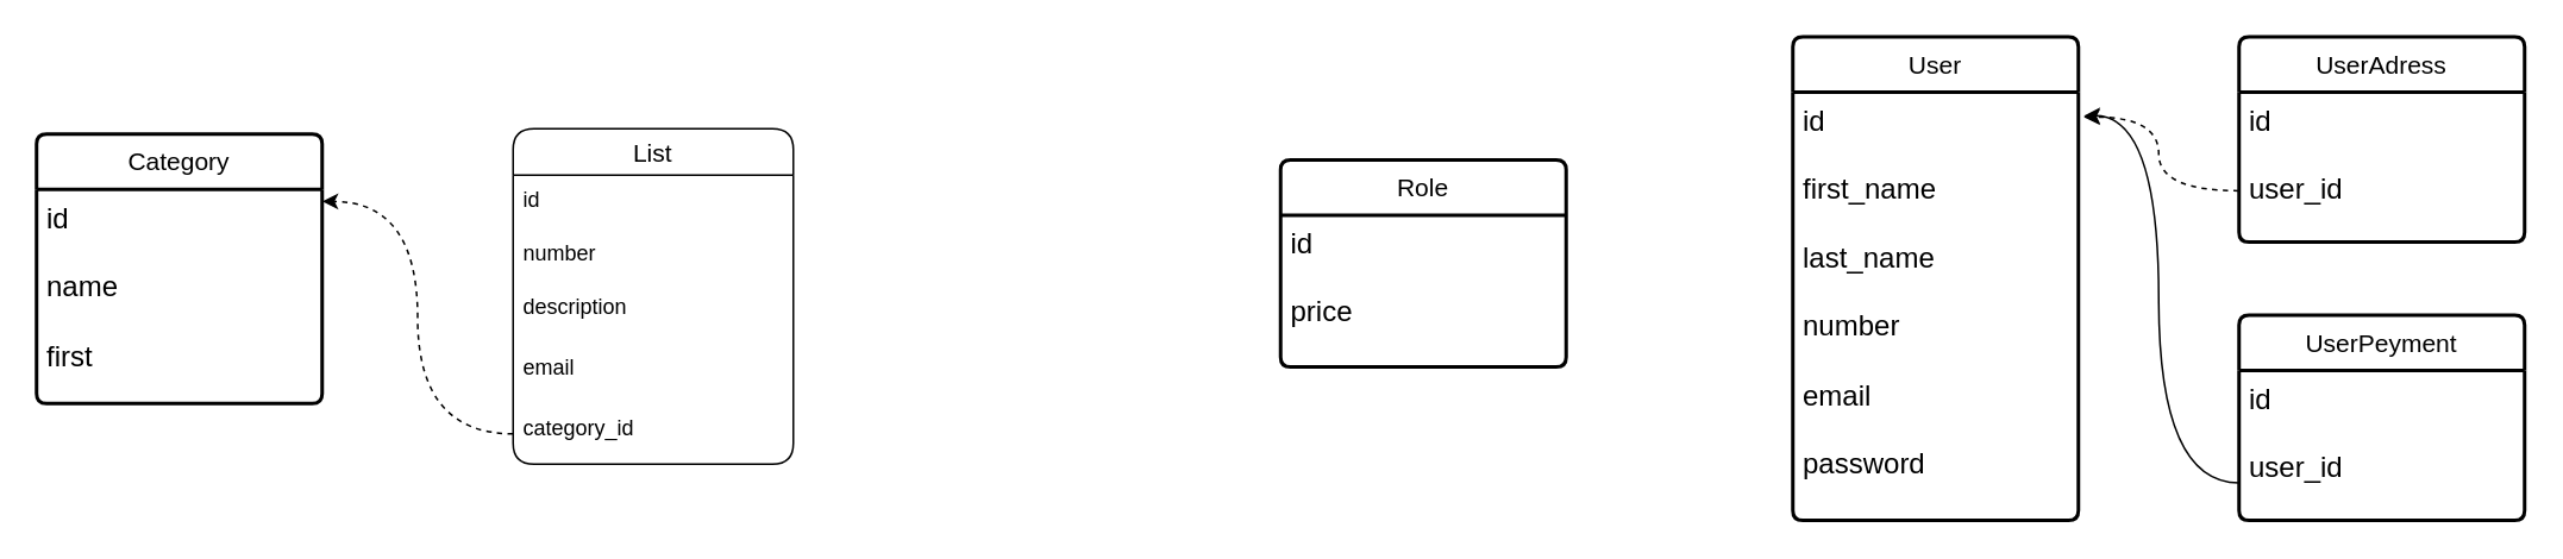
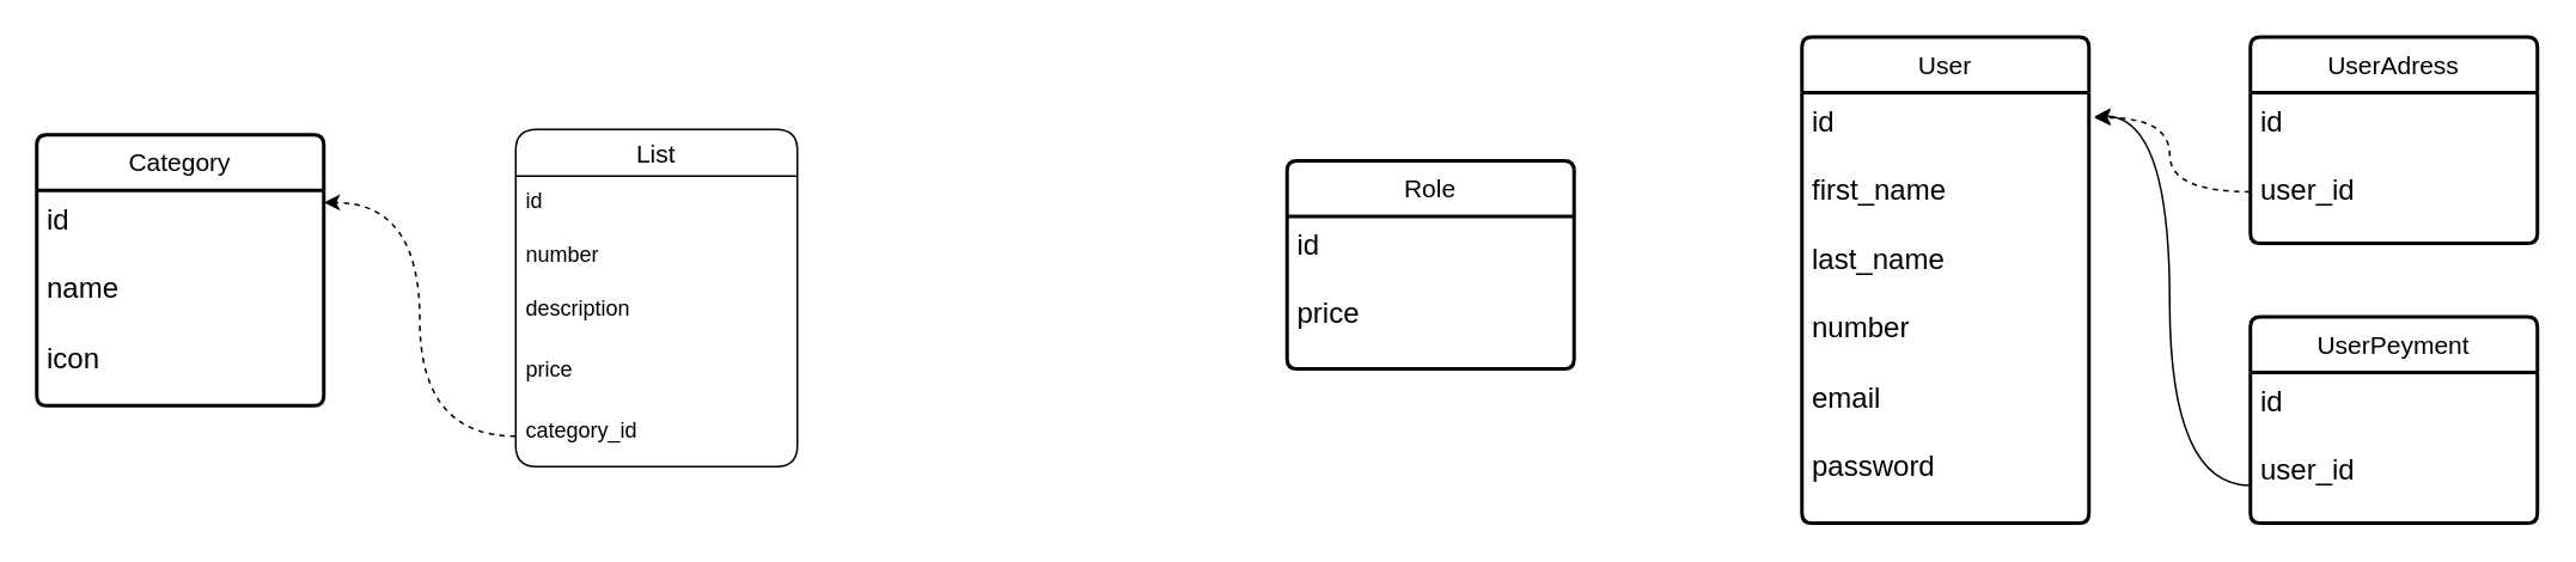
  <mxCell id="0" />
  <mxCell id="1" parent="0" />
  <mxCell id="2" value="User" style="swimlane;childLayout=stackLayout;horizontal=1;startSize=31;horizontalStack=0;rounded=1;fontSize=14;fontStyle=0;strokeWidth=2;resizeParent=0;resizeLast=1;shadow=0;dashed=0;align=center;arcSize=6;whiteSpace=wrap;html=1;" parent="1" vertex="1"><mxGeometry x="1004" y="20" width="160" height="271" as="geometry" /></mxCell>
  <mxCell id="3" value="&lt;font style=&quot;font-size: 16px;&quot;&gt;id&amp;nbsp;&lt;br&gt;&lt;br&gt;first_name&lt;br&gt;&lt;br&gt;last_name&lt;br&gt;&lt;br&gt;number&lt;br&gt;&lt;br&gt;email&lt;br&gt;&lt;br&gt;password&lt;br&gt;&lt;br&gt;&lt;/font&gt;" style="align=left;strokeColor=none;fillColor=none;spacingLeft=4;fontSize=12;verticalAlign=top;resizable=0;rotatable=0;part=1;html=1;rounded=1;" parent="2" vertex="1"><mxGeometry y="31" width="160" height="240" as="geometry" /></mxCell>
  <mxCell id="4" value="Role" style="swimlane;childLayout=stackLayout;horizontal=1;startSize=31;horizontalStack=0;rounded=1;fontSize=14;fontStyle=0;strokeWidth=2;resizeParent=0;resizeLast=1;shadow=0;dashed=0;align=center;arcSize=6;whiteSpace=wrap;html=1;" vertex="1" parent="1"><mxGeometry x="717" y="89" width="160" height="116" as="geometry" /></mxCell>
  <mxCell id="5" value="&lt;font style=&quot;font-size: 16px;&quot;&gt;id&lt;br&gt;&lt;br&gt;price&lt;br&gt;&lt;/font&gt;" style="align=left;strokeColor=none;fillColor=none;spacingLeft=4;fontSize=12;verticalAlign=top;resizable=0;rotatable=0;part=1;html=1;rounded=1;" vertex="1" parent="4"><mxGeometry y="31" width="160" height="85" as="geometry" /></mxCell>
  <mxCell id="6" style="edgeStyle=orthogonalEdgeStyle;rounded=1;orthogonalLoop=1;jettySize=auto;html=1;exitX=0;exitY=0.75;exitDx=0;exitDy=0;entryX=1.019;entryY=0.058;entryDx=0;entryDy=0;entryPerimeter=0;curved=1;dashed=1;" edge="1" parent="1" source="7" target="3"><mxGeometry relative="1" as="geometry" /></mxCell>
  <mxCell id="7" value="UserAdress" style="swimlane;childLayout=stackLayout;horizontal=1;startSize=31;horizontalStack=0;rounded=1;fontSize=14;fontStyle=0;strokeWidth=2;resizeParent=0;resizeLast=1;shadow=0;dashed=0;align=center;arcSize=6;whiteSpace=wrap;html=1;" vertex="1" parent="1"><mxGeometry x="1254" y="20" width="160" height="115" as="geometry" /></mxCell>
  <mxCell id="8" value="&lt;font style=&quot;font-size: 16px;&quot;&gt;id&amp;nbsp;&lt;br&gt;&lt;br&gt;user_id&lt;br&gt;&lt;br&gt;&lt;/font&gt;" style="align=left;strokeColor=none;fillColor=none;spacingLeft=4;fontSize=12;verticalAlign=top;resizable=0;rotatable=0;part=1;html=1;rounded=1;" vertex="1" parent="7"><mxGeometry y="31" width="160" height="84" as="geometry" /></mxCell>
  <mxCell id="9" value="UserPeyment" style="swimlane;childLayout=stackLayout;horizontal=1;startSize=31;horizontalStack=0;rounded=1;fontSize=14;fontStyle=0;strokeWidth=2;resizeParent=0;resizeLast=1;shadow=0;dashed=0;align=center;arcSize=6;whiteSpace=wrap;html=1;" vertex="1" parent="1"><mxGeometry x="1254" y="176" width="160" height="115" as="geometry" /></mxCell>
  <mxCell id="10" value="&lt;font style=&quot;font-size: 16px;&quot;&gt;id&amp;nbsp;&lt;br&gt;&lt;br&gt;user_id&lt;br&gt;&lt;br&gt;&lt;/font&gt;" style="align=left;strokeColor=none;fillColor=none;spacingLeft=4;fontSize=12;verticalAlign=top;resizable=0;rotatable=0;part=1;html=1;rounded=1;" vertex="1" parent="9"><mxGeometry y="31" width="160" height="84" as="geometry" /></mxCell>
  <mxCell id="11" style="edgeStyle=orthogonalEdgeStyle;rounded=1;orthogonalLoop=1;jettySize=auto;html=1;exitX=0;exitY=0.75;exitDx=0;exitDy=0;entryX=1.019;entryY=0.055;entryDx=0;entryDy=0;entryPerimeter=0;curved=1;" edge="1" parent="1" source="10" target="3"><mxGeometry relative="1" as="geometry" /></mxCell>
  <mxCell id="12" value="Category" style="swimlane;childLayout=stackLayout;horizontal=1;startSize=31;horizontalStack=0;rounded=1;fontSize=14;fontStyle=0;strokeWidth=2;resizeParent=0;resizeLast=1;shadow=0;dashed=0;align=center;arcSize=6;whiteSpace=wrap;html=1;" vertex="1" parent="1"><mxGeometry x="20" y="74.5" width="160" height="151" as="geometry" /></mxCell>
- <mxCell id="13" value="&lt;font style=&quot;font-size: 16px;&quot;&gt;id&lt;br&gt;&lt;br&gt;name&lt;br&gt;&lt;br&gt;first&lt;br&gt;&lt;/font&gt;" style="align=left;strokeColor=none;fillColor=none;spacingLeft=4;fontSize=12;verticalAlign=top;resizable=0;rotatable=0;part=1;html=1;rounded=1;" vertex="1" parent="12"><mxGeometry y="31" width="160" height="120" as="geometry" /></mxCell>
+ <mxCell id="13" value="&lt;font style=&quot;font-size: 16px;&quot;&gt;id&lt;br&gt;&lt;br&gt;name&lt;br&gt;&lt;br&gt;icon&lt;br&gt;&lt;/font&gt;" style="align=left;strokeColor=none;fillColor=none;spacingLeft=4;fontSize=12;verticalAlign=top;resizable=0;rotatable=0;part=1;html=1;rounded=1;" vertex="1" parent="12"><mxGeometry y="31" width="160" height="120" as="geometry" /></mxCell>
  <mxCell id="14" value="List" style="swimlane;fontStyle=0;childLayout=stackLayout;horizontal=1;startSize=26;horizontalStack=0;resizeParent=1;resizeParentMax=0;resizeLast=0;collapsible=1;marginBottom=0;align=center;fontSize=14;rounded=1;" vertex="1" parent="1"><mxGeometry x="287" y="71.5" width="157" height="188" as="geometry" /></mxCell>
  <mxCell id="15" value="id&lt;br&gt;" style="text;strokeColor=none;fillColor=none;spacingLeft=4;spacingRight=4;overflow=hidden;rotatable=0;points=[[0,0.5],[1,0.5]];portConstraint=eastwest;fontSize=12;whiteSpace=wrap;html=1;rounded=1;" vertex="1" parent="14"><mxGeometry y="26" width="157" height="30" as="geometry" /></mxCell>
  <mxCell id="16" value="number" style="text;strokeColor=none;fillColor=none;spacingLeft=4;spacingRight=4;overflow=hidden;rotatable=0;points=[[0,0.5],[1,0.5]];portConstraint=eastwest;fontSize=12;whiteSpace=wrap;html=1;rounded=1;" vertex="1" parent="14"><mxGeometry y="56" width="157" height="30" as="geometry" /></mxCell>
  <mxCell id="17" value="description&lt;br&gt;" style="text;strokeColor=none;fillColor=none;spacingLeft=4;spacingRight=4;overflow=hidden;rotatable=0;points=[[0,0.5],[1,0.5]];portConstraint=eastwest;fontSize=12;whiteSpace=wrap;html=1;rounded=1;" vertex="1" parent="14"><mxGeometry y="86" width="157" height="34" as="geometry" /></mxCell>
- <mxCell id="18" value="email" style="text;strokeColor=none;fillColor=none;spacingLeft=4;spacingRight=4;overflow=hidden;rotatable=0;points=[[0,0.5],[1,0.5]];portConstraint=eastwest;fontSize=12;whiteSpace=wrap;html=1;rounded=1;" vertex="1" parent="14"><mxGeometry y="120" width="157" height="34" as="geometry" /></mxCell>
+ <mxCell id="18" value="price" style="text;strokeColor=none;fillColor=none;spacingLeft=4;spacingRight=4;overflow=hidden;rotatable=0;points=[[0,0.5],[1,0.5]];portConstraint=eastwest;fontSize=12;whiteSpace=wrap;html=1;rounded=1;" vertex="1" parent="14"><mxGeometry y="120" width="157" height="34" as="geometry" /></mxCell>
  <mxCell id="19" value="category_id" style="text;strokeColor=none;fillColor=none;spacingLeft=4;spacingRight=4;overflow=hidden;rotatable=0;points=[[0,0.5],[1,0.5]];portConstraint=eastwest;fontSize=12;whiteSpace=wrap;html=1;rounded=1;" vertex="1" parent="14"><mxGeometry y="154" width="157" height="34" as="geometry" /></mxCell>
  <mxCell id="20" style="edgeStyle=orthogonalEdgeStyle;rounded=1;orthogonalLoop=1;jettySize=auto;html=1;entryX=1;entryY=0.25;entryDx=0;entryDy=0;curved=1;dashed=1;" edge="1" parent="1" source="19" target="12"><mxGeometry relative="1" as="geometry" /></mxCell>
